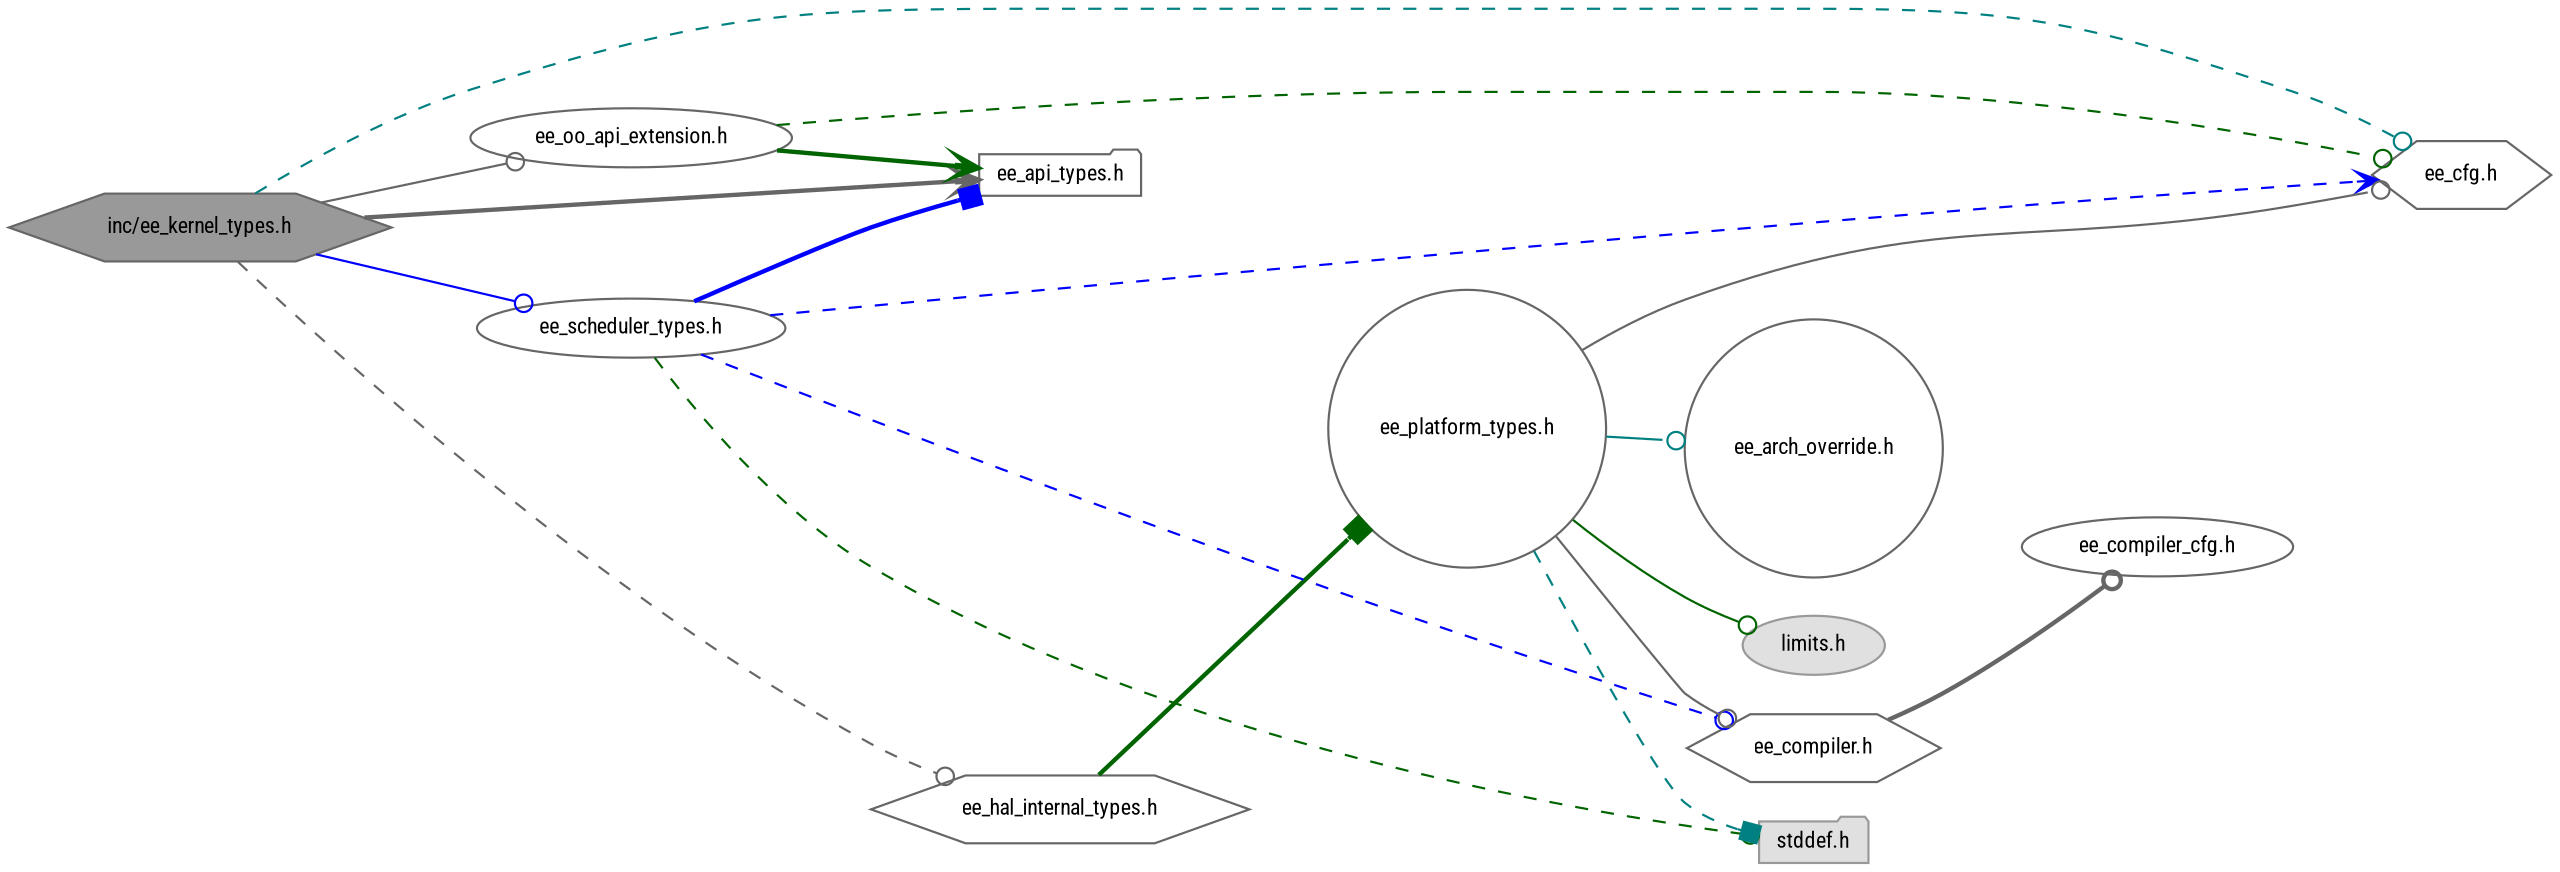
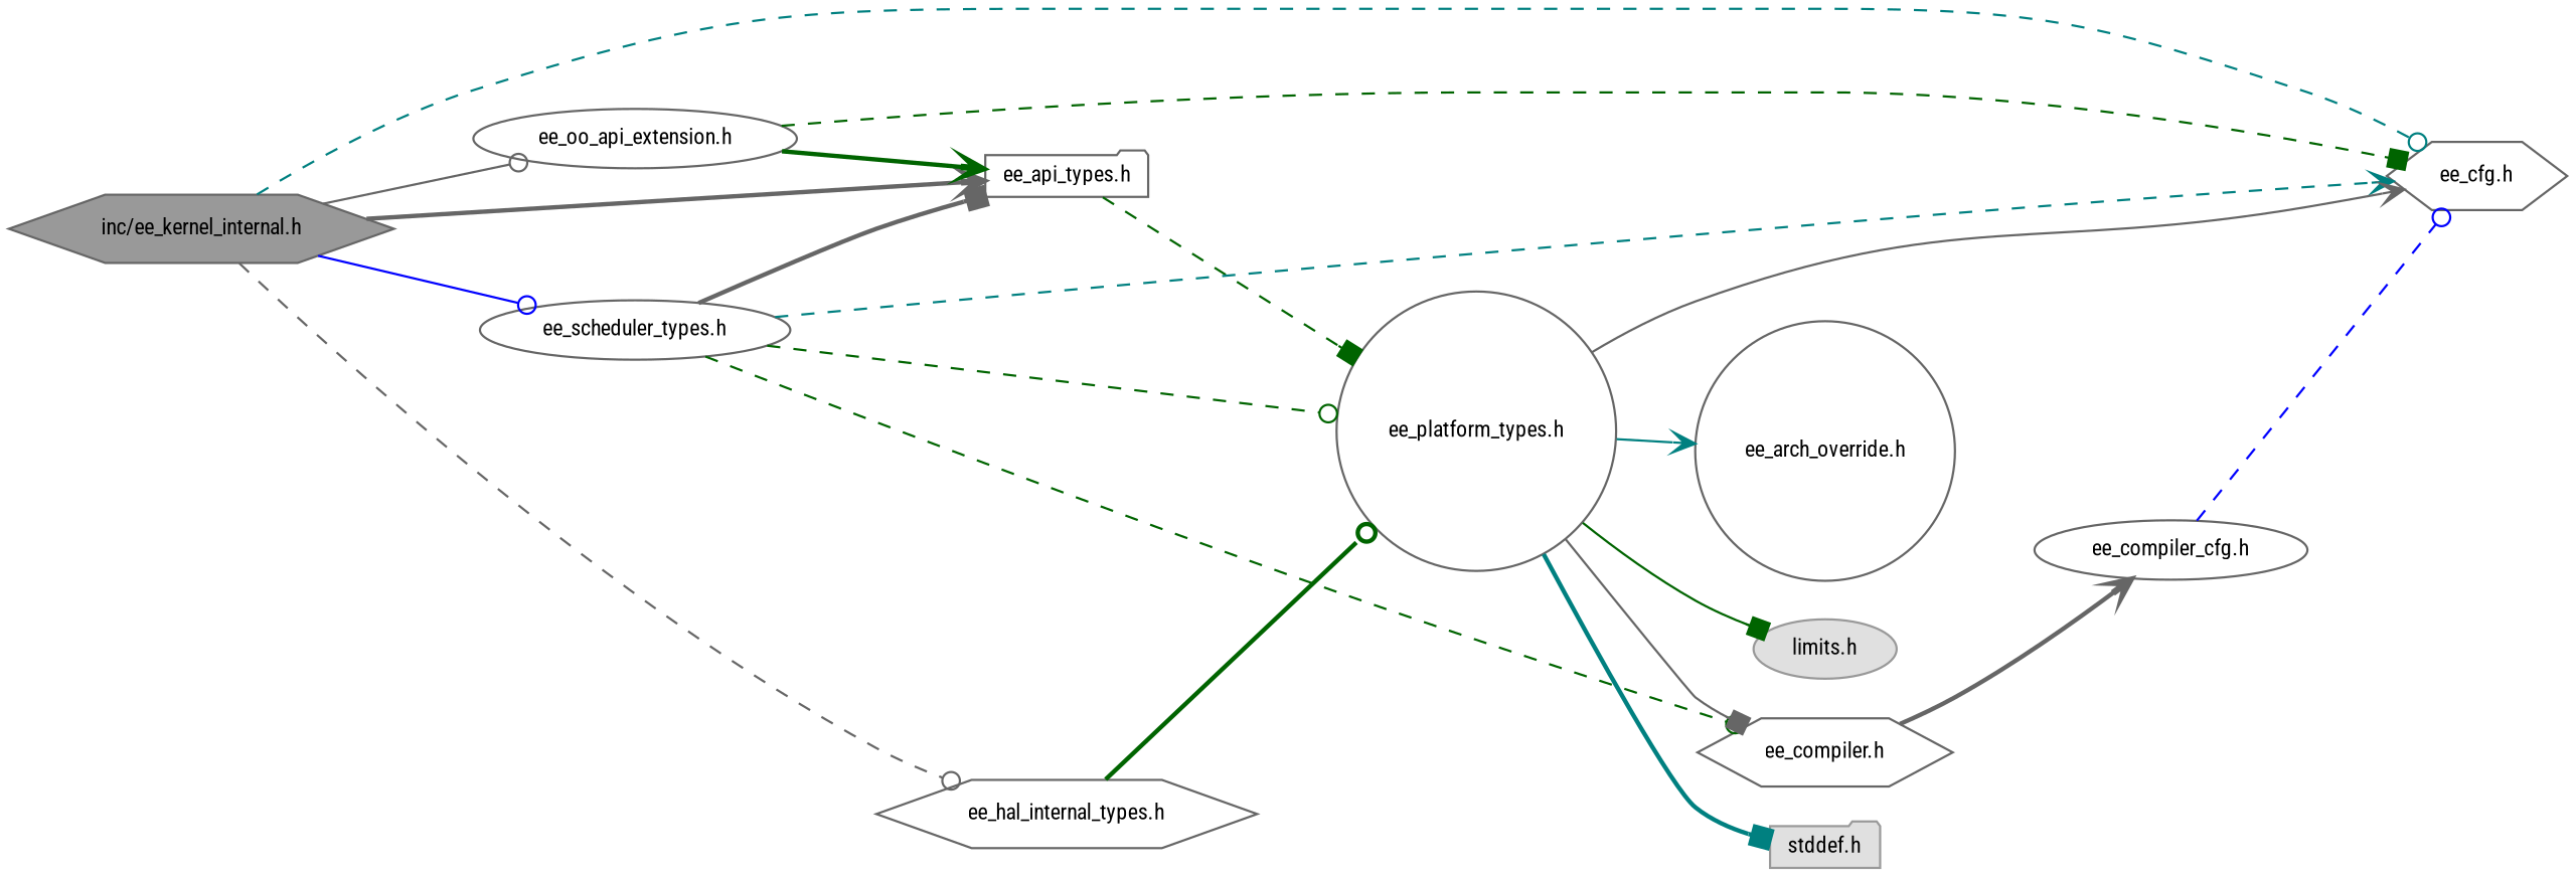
  digraph {
    fontname="Roboto Condensed"
    rankdir=LR
    node [color=grey40 fillcolor=white fontname="Roboto Condensed" fontsize=10 shape=hexagon style=filled]
    edge [arrowhead=odot color=gray40 fontname="Roboto Condensed" fontsize=10 labelfontname=Helvetica labelfontsize=10 style=dashed]
-   n1 [color=gray40 fillcolor=grey60 fontcolor=black height=0.2 label="inc/ee_kernel_types.h" width=0.4]
+   n1 [color=gray40 fillcolor=grey60 fontcolor=black height=0.2 label="inc/ee_kernel_internal.h" width=0.4]
    n2 [height=0.2 label="ee_cfg.h" width=0.4]
    n3 [height=0.2 label="ee_api_types.h" shape=folder width=0.4]
    n4 [height=0.2 label="ee_oo_api_extension.h" shape=ellipse width=0.4]
    n5 [height=0.2 label="ee_hal_internal_types.h" width=0.4]
    n6 [height=0.2 label="ee_scheduler_types.h" shape=ellipse width=0.4]
    n7 [height=0.2 label="ee_platform_types.h" shape=circle width=0.4]
    n8 [height=0.2 label="ee_compiler.h" width=0.4]
    n9 [height=0.2 label="ee_arch_override.h" shape=circle width=0.4]
    n10 [color=grey60 fillcolor="#E0E0E0" height=0.2 label="limits.h" shape=ellipse width=0.4]
    n11 [color=grey60 fillcolor="#E0E0E0" height=0.2 label="stddef.h" shape=folder width=0.4]
    n12 [height=0.2 label="ee_compiler_cfg.h" shape=ellipse width=0.4]
    n1 -> n2 [color=teal]
    n1 -> n3 [arrowhead=vee style=bold]
    n1 -> n4 [style=solid]
    n1 -> n5
    n1 -> n6 [color=blue style=solid]
-   n4 -> n2 [color=darkgreen]
+   n3 -> n7 [arrowhead=box color=darkgreen]
+   n4 -> n2 [arrowhead=box color=darkgreen]
    n4 -> n3 [arrowhead=vee color=darkgreen style=bold]
-   n5 -> n7 [arrowhead=box color=darkgreen style=bold]
-   n6 -> n2 [arrowhead=vee color=blue]
-   n6 -> n3 [arrowhead=box color=blue style=bold]
-   n6 -> n11 [color=darkgreen]
-   n6 -> n8 [color=blue]
-   n7 -> n2 [style=solid]
-   n7 -> n8 [style=solid]
-   n7 -> n9 [color=teal style=solid]
-   n7 -> n10 [color=darkgreen style=solid]
-   n7 -> n11 [arrowhead=box color=teal]
-   n8 -> n12 [style=bold]
+   n5 -> n7 [color=darkgreen style=bold]
+   n6 -> n2 [arrowhead=vee color=teal]
+   n6 -> n3 [arrowhead=box style=bold]
+   n6 -> n7 [color=darkgreen]
+   n6 -> n8 [color=darkgreen]
+   n7 -> n2 [arrowhead=vee style=solid]
+   n7 -> n8 [arrowhead=box style=solid]
+   n7 -> n9 [arrowhead=vee color=teal style=solid]
+   n7 -> n10 [arrowhead=box color=darkgreen style=solid]
+   n7 -> n11 [arrowhead=box color=teal style=bold]
+   n8 -> n12 [arrowhead=vee style=bold]
+   n12 -> n2 [color=blue]
  }
